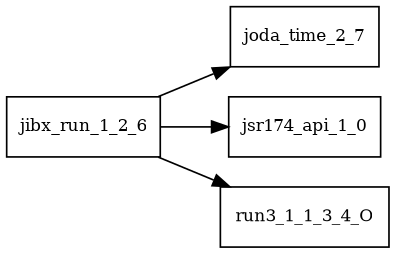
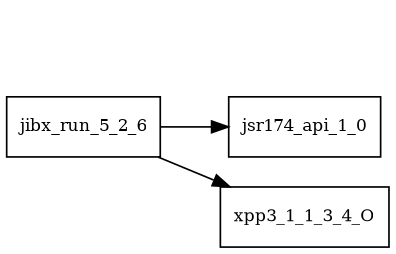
  digraph {
    rankdir=LR
    node [fontsize=10.0 shape=box]
-   jibx_run_1_2_6
-   joda_time_2_7
+   jibx_run_1_2_6 [label=jibx_run_5_2_6]
    n3 [label=jsr174_api_1_0]
-   xpp3_1_1_3_4_O [label=run3_1_1_3_4_O]
-   jibx_run_1_2_6 -> joda_time_2_7
+   xpp3_1_1_3_4_O
    jibx_run_1_2_6 -> n3
    jibx_run_1_2_6 -> xpp3_1_1_3_4_O
  }
